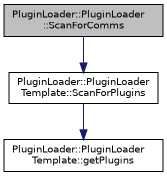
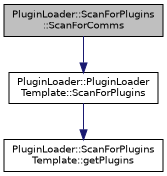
  digraph {
    fontname="DejaVu Sans"
    rankdir=TB
    node [color=black fillcolor=white fontname="DejaVu Sans" fontsize=10 shape=record style=filled]
    edge [color=midnightblue fontname="DejaVu Sans" fontsize=10 labelfontname=Helvetica labelfontsize=10 style=solid]
-   n1 [fillcolor=grey75 fontcolor=black height=0.2 label="PluginLoader::PluginLoader\l::ScanForComms" width=0.4]
+   n1 [fillcolor=grey75 fontcolor=black height=0.2 label="PluginLoader::ScanForPlugins\l::ScanForComms" width=0.4]
    n2 [height=0.2 label="PluginLoader::PluginLoader\lTemplate::ScanForPlugins" width=0.4]
-   n3 [height=0.2 label="PluginLoader::PluginLoader\lTemplate::getPlugins" width=0.4]
+   n3 [height=0.2 label="PluginLoader::ScanForPlugins\lTemplate::getPlugins" width=0.4]
    n1 -> n2
    n2 -> n3
  }
